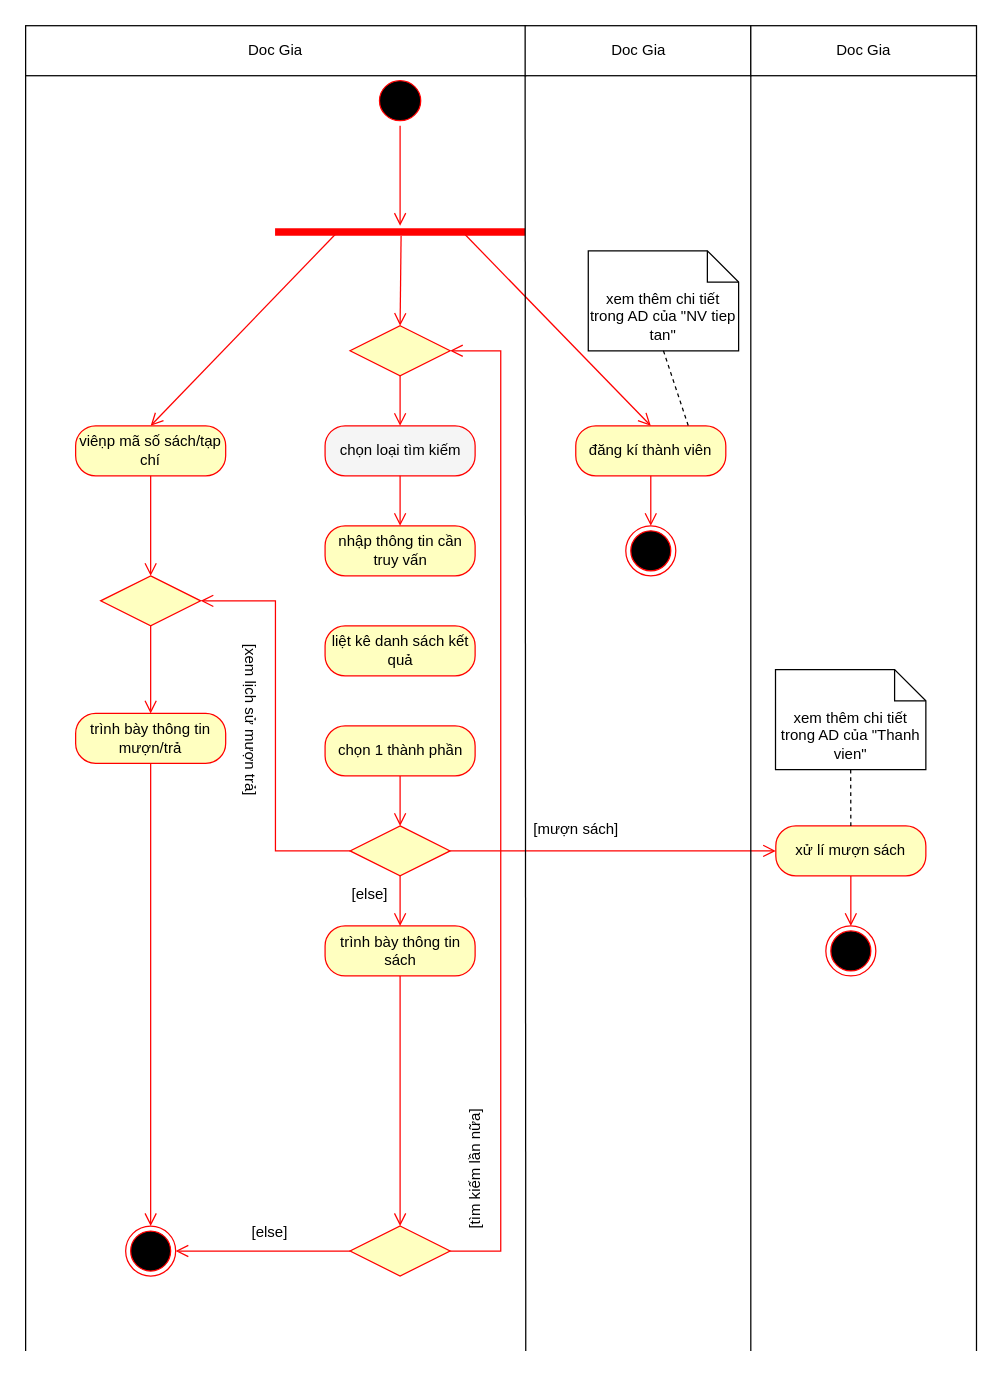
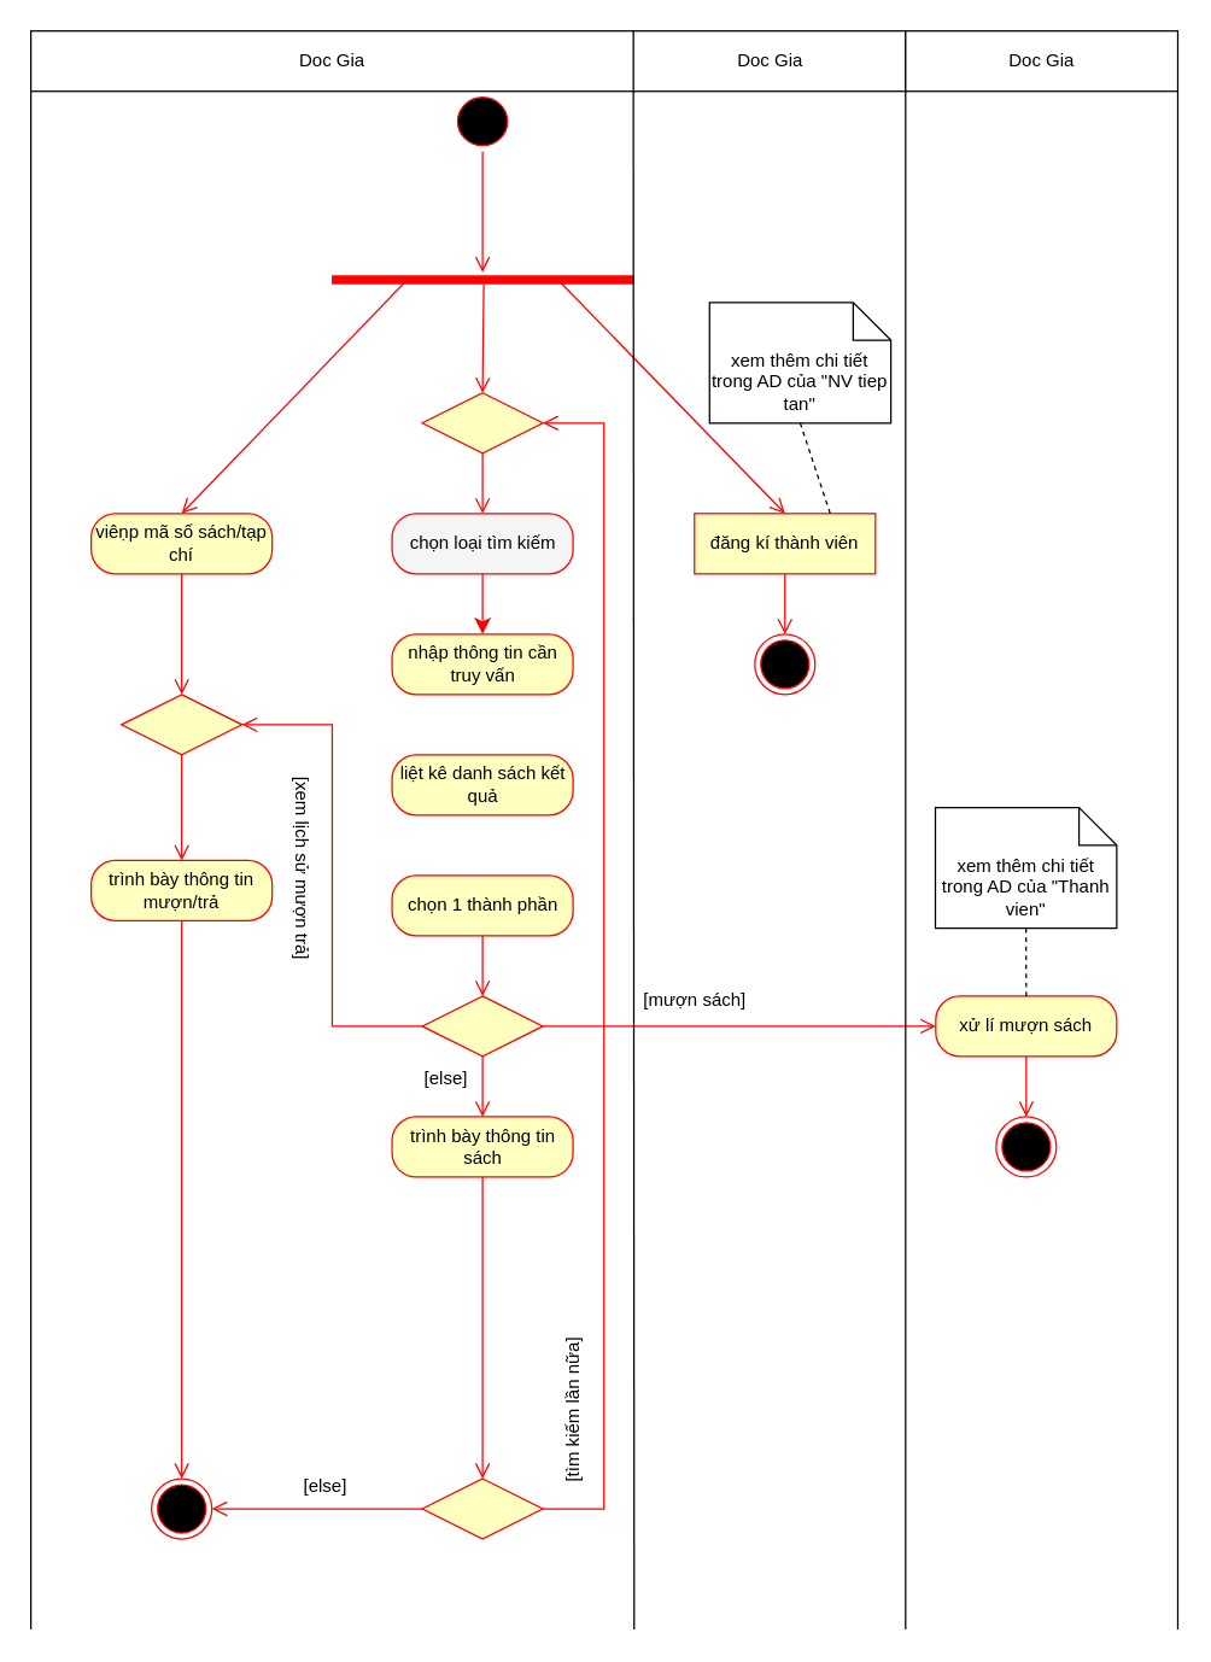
  <mxCell id="0" />
  <mxCell id="1" parent="0" />
  <mxCell id="2" value="" style="shape=line;html=1;strokeWidth=6;strokeColor=#ff0000;" vertex="1" parent="1"><mxGeometry x="219.5" y="180" width="200" height="10" as="geometry" /></mxCell>
  <mxCell id="3" value="" style="html=1;verticalAlign=bottom;endArrow=open;endSize=8;strokeColor=#ff0000;rounded=0;entryX=0.5;entryY=0;entryDx=0;entryDy=0;exitX=0.25;exitY=0.5;exitDx=0;exitDy=0;exitPerimeter=0;" edge="1" parent="1" source="2" target="6"><mxGeometry relative="1" as="geometry"><mxPoint x="300" y="240" as="targetPoint" /></mxGeometry></mxCell>
  <mxCell id="4" value="" style="ellipse;html=1;shape=startState;fillColor=#000000;strokeColor=#ff0000;" vertex="1" parent="1"><mxGeometry x="299" y="60" width="41" height="40" as="geometry" /></mxCell>
  <mxCell id="5" value="" style="edgeStyle=orthogonalEdgeStyle;html=1;verticalAlign=bottom;endArrow=open;endSize=8;strokeColor=#ff0000;rounded=0;" edge="1" parent="1" source="4" target="2"><mxGeometry relative="1" as="geometry"><mxPoint x="314" y="150" as="targetPoint" /></mxGeometry></mxCell>
  <mxCell id="6" value="viêṇp mã số sách/tạp chí" style="rounded=1;whiteSpace=wrap;html=1;arcSize=40;fontColor=#000000;fillColor=#ffffc0;strokeColor=#ff0000;" vertex="1" parent="1"><mxGeometry x="60" y="340" width="120" height="40" as="geometry" /></mxCell>
  <mxCell id="7" value="" style="edgeStyle=orthogonalEdgeStyle;html=1;verticalAlign=bottom;endArrow=open;endSize=8;strokeColor=#ff0000;rounded=0;entryX=0.5;entryY=0;entryDx=0;entryDy=0;" edge="1" parent="1" source="6" target="8"><mxGeometry relative="1" as="geometry"><mxPoint x="120" y="440" as="targetPoint" /></mxGeometry></mxCell>
  <mxCell id="8" value="" style="rhombus;whiteSpace=wrap;html=1;fontColor=#000000;fillColor=#ffffc0;strokeColor=#ff0000;" vertex="1" parent="1"><mxGeometry x="80" y="460" width="80" height="40" as="geometry" /></mxCell>
  <mxCell id="9" value="" style="edgeStyle=orthogonalEdgeStyle;html=1;align=left;verticalAlign=top;endArrow=open;endSize=8;strokeColor=#ff0000;rounded=0;entryX=0.5;entryY=0;entryDx=0;entryDy=0;" edge="1" parent="1" source="8" target="10"><mxGeometry x="-1" relative="1" as="geometry"><mxPoint x="120" y="560" as="targetPoint" /></mxGeometry></mxCell>
  <mxCell id="10" value="trình bày thông tin mượn/trả" style="rounded=1;whiteSpace=wrap;html=1;arcSize=40;fontColor=#000000;fillColor=#ffffc0;strokeColor=#ff0000;" vertex="1" parent="1"><mxGeometry x="60" y="570" width="120" height="40" as="geometry" /></mxCell>
  <mxCell id="11" value="" style="edgeStyle=orthogonalEdgeStyle;html=1;verticalAlign=bottom;endArrow=open;endSize=8;strokeColor=#ff0000;rounded=0;entryX=0.5;entryY=0;entryDx=0;entryDy=0;" edge="1" parent="1" source="10" target="12"><mxGeometry relative="1" as="geometry"><mxPoint x="120" y="670" as="targetPoint" /></mxGeometry></mxCell>
  <mxCell id="12" value="" style="ellipse;html=1;shape=endState;fillColor=#000000;strokeColor=#ff0000;" vertex="1" parent="1"><mxGeometry x="100" y="980" width="40" height="40" as="geometry" /></mxCell>
  <mxCell id="13" value="" style="html=1;verticalAlign=bottom;endArrow=open;endSize=8;strokeColor=#ff0000;rounded=0;entryX=0.5;entryY=0;entryDx=0;entryDy=0;exitX=0.504;exitY=0.797;exitDx=0;exitDy=0;exitPerimeter=0;" edge="1" parent="1" source="2" target="14"><mxGeometry relative="1" as="geometry"><mxPoint x="330" y="250" as="targetPoint" /><mxPoint x="350" y="210" as="sourcePoint" /></mxGeometry></mxCell>
  <mxCell id="14" value="" style="rhombus;whiteSpace=wrap;html=1;fontColor=#000000;fillColor=#ffffc0;strokeColor=#ff0000;" vertex="1" parent="1"><mxGeometry x="279.5" y="260" width="80" height="40" as="geometry" /></mxCell>
  <mxCell id="15" value="chọn loại tìm kiếm" style="rounded=1;whiteSpace=wrap;html=1;arcSize=40;fontColor=#000000;fillColor=#f5f5f5;strokeColor=#ff0000;" vertex="1" parent="1"><mxGeometry x="259.5" y="340" width="120" height="40" as="geometry" /></mxCell>
  <mxCell id="16" value="nhập thông tin cần truy vấn" style="rounded=1;whiteSpace=wrap;html=1;arcSize=40;fontColor=#000000;fillColor=#ffffc0;strokeColor=#ff0000;" vertex="1" parent="1"><mxGeometry x="259.5" y="420" width="120" height="40" as="geometry" /></mxCell>
  <mxCell id="17" value="liệt kê danh sách kết quả" style="rounded=1;whiteSpace=wrap;html=1;arcSize=40;fontColor=#000000;fillColor=#ffffc0;strokeColor=#ff0000;" vertex="1" parent="1"><mxGeometry x="259.5" y="500" width="120" height="40" as="geometry" /></mxCell>
  <mxCell id="18" value="chọn 1 thành phần" style="rounded=1;whiteSpace=wrap;html=1;arcSize=40;fontColor=#000000;fillColor=#ffffc0;strokeColor=#ff0000;" vertex="1" parent="1"><mxGeometry x="259.5" y="580" width="120" height="40" as="geometry" /></mxCell>
  <mxCell id="19" value="trình bày thông tin sách&lt;span style=&quot;color: rgba(0, 0, 0, 0); font-family: monospace; font-size: 0px; text-align: start; text-wrap-mode: nowrap;&quot;&gt;%3CmxGraphModel%3E%3Croot%3E%3CmxCell%20id%3D%220%22%2F%3E%3CmxCell%20id%3D%221%22%20parent%3D%220%22%2F%3E%3CmxCell%20id%3D%222%22%20value%3D%22li%C3%AA%CC%A3t%20k%C3%AA%20danh%20sa%CC%81ch%20k%C3%AA%CC%81t%20qua%CC%89%22%20style%3D%22rounded%3D1%3BwhiteSpace%3Dwrap%3Bhtml%3D1%3BarcSize%3D40%3BfontColor%3D%23000000%3BfillColor%3D%23ffffc0%3BstrokeColor%3D%23ff0000%3B%22%20vertex%3D%221%22%20parent%3D%221%22%3E%3CmxGeometry%20x%3D%22400%22%20y%3D%22500%22%20width%3D%22120%22%20height%3D%2240%22%20as%3D%22geometry%22%2F%3E%3C%2FmxCell%3E%3C%2Froot%3E%3C%2FmxGraphModel%3E&lt;/span&gt;" style="rounded=1;whiteSpace=wrap;html=1;arcSize=40;fontColor=#000000;fillColor=#ffffc0;strokeColor=#ff0000;" vertex="1" parent="1"><mxGeometry x="259.5" y="740" width="120" height="40" as="geometry" /></mxCell>
- <mxCell id="20" value="đăng kí thành viên" style="rounded=1;whiteSpace=wrap;html=1;arcSize=40;fontColor=#000000;fillColor=#ffffc0;strokeColor=#ff0000;" vertex="1" parent="1"><mxGeometry x="460" y="340" width="120" height="40" as="geometry" /></mxCell>
+ <mxCell id="20" value="đăng kí thành viên" style="whiteSpace=wrap;html=1;arcSize=40;fontColor=#000000;fillColor=#ffffc0;strokeColor=#ff0000;rounded=0;" vertex="1" parent="1"><mxGeometry x="460" y="340" width="120" height="40" as="geometry" /></mxCell>
  <mxCell id="21" value="xử lí mượn sách" style="rounded=1;whiteSpace=wrap;html=1;arcSize=40;fontColor=#000000;fillColor=#ffffc0;strokeColor=#ff0000;" vertex="1" parent="1"><mxGeometry x="620" y="660" width="120" height="40" as="geometry" /></mxCell>
  <mxCell id="22" value="" style="html=1;verticalAlign=bottom;endArrow=open;endSize=8;strokeColor=#ff0000;rounded=0;entryX=0.5;entryY=0;entryDx=0;entryDy=0;exitX=0.5;exitY=1;exitDx=0;exitDy=0;" edge="1" parent="1" source="14" target="15"><mxGeometry relative="1" as="geometry"><mxPoint x="460" y="310" as="targetPoint" /><mxPoint x="442" y="220" as="sourcePoint" /></mxGeometry></mxCell>
- <mxCell id="23" value="" style="html=1;verticalAlign=bottom;endArrow=open;endSize=8;strokeColor=#ff0000;rounded=0;entryX=0.5;entryY=0;entryDx=0;entryDy=0;exitX=0.5;exitY=1;exitDx=0;exitDy=0;" edge="1" parent="1" source="15" target="16"><mxGeometry relative="1" as="geometry"><mxPoint x="418" y="300" as="targetPoint" /><mxPoint x="400" y="210" as="sourcePoint" /></mxGeometry></mxCell>
+ <mxCell id="23" value="" style="html=1;verticalAlign=bottom;endArrow=classic;endSize=8;strokeColor=#ff0000;rounded=0;entryX=0.5;entryY=0;entryDx=0;entryDy=0;exitX=0.5;exitY=1;exitDx=0;exitDy=0;" edge="1" parent="1" source="15" target="16"><mxGeometry relative="1" as="geometry"><mxPoint x="418" y="300" as="targetPoint" /><mxPoint x="400" y="210" as="sourcePoint" /></mxGeometry></mxCell>
  <mxCell id="24" value="" style="rhombus;whiteSpace=wrap;html=1;fontColor=#000000;fillColor=#ffffc0;strokeColor=#ff0000;" vertex="1" parent="1"><mxGeometry x="279.5" y="660" width="80" height="40" as="geometry" /></mxCell>
  <mxCell id="25" value="" style="html=1;verticalAlign=bottom;endArrow=open;endSize=8;strokeColor=#ff0000;rounded=0;entryX=0.5;entryY=0;entryDx=0;entryDy=0;exitX=0.5;exitY=1;exitDx=0;exitDy=0;" edge="1" parent="1" source="18" target="24"><mxGeometry relative="1" as="geometry"><mxPoint x="480" y="645" as="targetPoint" /><mxPoint x="490" y="600" as="sourcePoint" /></mxGeometry></mxCell>
  <mxCell id="26" value="" style="html=1;verticalAlign=bottom;endArrow=open;endSize=8;strokeColor=#ff0000;rounded=0;entryX=0.5;entryY=0;entryDx=0;entryDy=0;exitX=0.5;exitY=1;exitDx=0;exitDy=0;" edge="1" parent="1" source="24" target="19"><mxGeometry relative="1" as="geometry"><mxPoint x="460" y="735" as="targetPoint" /><mxPoint x="470" y="690" as="sourcePoint" /></mxGeometry></mxCell>
  <mxCell id="27" value="" style="rhombus;whiteSpace=wrap;html=1;fontColor=#000000;fillColor=#ffffc0;strokeColor=#ff0000;" vertex="1" parent="1"><mxGeometry x="279.5" y="980" width="80" height="40" as="geometry" /></mxCell>
  <mxCell id="28" value="" style="html=1;verticalAlign=bottom;endArrow=open;endSize=8;strokeColor=#ff0000;rounded=0;entryX=0.5;entryY=0;entryDx=0;entryDy=0;exitX=0.5;exitY=1;exitDx=0;exitDy=0;" edge="1" parent="1" source="19" target="27"><mxGeometry relative="1" as="geometry"><mxPoint x="420" y="840" as="targetPoint" /><mxPoint x="410" y="760" as="sourcePoint" /></mxGeometry></mxCell>
  <mxCell id="29" value="" style="html=1;verticalAlign=bottom;endArrow=open;endSize=8;strokeColor=#ff0000;rounded=0;entryX=1;entryY=0.5;entryDx=0;entryDy=0;exitX=0;exitY=0.5;exitDx=0;exitDy=0;" edge="1" parent="1" source="27" target="12"><mxGeometry relative="1" as="geometry"><mxPoint x="310" y="1010" as="targetPoint" /><mxPoint x="300" y="930" as="sourcePoint" /></mxGeometry></mxCell>
  <mxCell id="30" value="" style="html=1;verticalAlign=bottom;endArrow=open;endSize=8;strokeColor=#ff0000;rounded=0;entryX=0.5;entryY=0;entryDx=0;entryDy=0;exitX=0.75;exitY=0.5;exitDx=0;exitDy=0;exitPerimeter=0;" edge="1" parent="1" source="2" target="20"><mxGeometry relative="1" as="geometry"><mxPoint x="408" y="320" as="targetPoint" /><mxPoint x="370" y="220" as="sourcePoint" /></mxGeometry></mxCell>
  <mxCell id="31" value="" style="ellipse;html=1;shape=endState;fillColor=#000000;strokeColor=#ff0000;" vertex="1" parent="1"><mxGeometry x="500" y="420" width="40" height="40" as="geometry" /></mxCell>
  <mxCell id="32" value="" style="html=1;verticalAlign=bottom;endArrow=open;endSize=8;strokeColor=#ff0000;rounded=0;entryX=0.5;entryY=0;entryDx=0;entryDy=0;exitX=0.5;exitY=1;exitDx=0;exitDy=0;" edge="1" parent="1" source="20" target="31"><mxGeometry relative="1" as="geometry"><mxPoint x="391" y="440" as="targetPoint" /><mxPoint x="370" y="390" as="sourcePoint" /></mxGeometry></mxCell>
  <mxCell id="33" value="" style="ellipse;html=1;shape=endState;fillColor=#000000;strokeColor=#ff0000;" vertex="1" parent="1"><mxGeometry x="660" y="740" width="40" height="40" as="geometry" /></mxCell>
  <mxCell id="34" value="" style="html=1;verticalAlign=bottom;endArrow=open;endSize=8;strokeColor=#ff0000;rounded=0;entryX=0.5;entryY=0;entryDx=0;entryDy=0;exitX=0.5;exitY=1;exitDx=0;exitDy=0;" edge="1" parent="1" source="21" target="33"><mxGeometry relative="1" as="geometry"><mxPoint x="590" y="760" as="targetPoint" /><mxPoint x="590" y="720" as="sourcePoint" /></mxGeometry></mxCell>
  <mxCell id="35" value="" style="html=1;verticalAlign=bottom;endArrow=open;endSize=8;strokeColor=#ff0000;rounded=0;entryX=1;entryY=0.5;entryDx=0;entryDy=0;exitX=0;exitY=0.5;exitDx=0;exitDy=0;edgeStyle=orthogonalEdgeStyle;" edge="1" parent="1" source="24" target="8"><mxGeometry relative="1" as="geometry"><mxPoint x="310" y="670" as="targetPoint" /><mxPoint x="310" y="630" as="sourcePoint" /></mxGeometry></mxCell>
  <mxCell id="36" value="" style="html=1;verticalAlign=bottom;endArrow=open;endSize=8;strokeColor=#ff0000;rounded=0;entryX=1;entryY=0.5;entryDx=0;entryDy=0;exitX=1;exitY=0.5;exitDx=0;exitDy=0;edgeStyle=orthogonalEdgeStyle;" edge="1" parent="1" source="27" target="14"><mxGeometry relative="1" as="geometry"><mxPoint x="360" y="1070" as="targetPoint" /><mxPoint x="450" y="970" as="sourcePoint" /><Array as="points"><mxPoint x="400" y="1000" /><mxPoint x="400" y="280" /></Array></mxGeometry></mxCell>
  <mxCell id="37" value="" style="html=1;verticalAlign=bottom;endArrow=open;endSize=8;strokeColor=#ff0000;rounded=0;entryX=0;entryY=0.5;entryDx=0;entryDy=0;exitX=1;exitY=0.5;exitDx=0;exitDy=0;" edge="1" parent="1" source="24" target="21"><mxGeometry relative="1" as="geometry"><mxPoint x="380" y="740" as="targetPoint" /><mxPoint x="380" y="700" as="sourcePoint" /></mxGeometry></mxCell>
  <mxCell id="38" value="Doc Gia" style="rounded=0;whiteSpace=wrap;html=1;" vertex="1" parent="1"><mxGeometry x="20" y="20" width="400" height="40" as="geometry" /></mxCell>
  <mxCell id="39" value="Doc Gia" style="rounded=0;whiteSpace=wrap;html=1;" vertex="1" parent="1"><mxGeometry x="419.5" y="20" width="180.5" height="40" as="geometry" /></mxCell>
  <mxCell id="40" value="Doc Gia" style="rounded=0;whiteSpace=wrap;html=1;" vertex="1" parent="1"><mxGeometry x="600" y="20" width="180.5" height="40" as="geometry" /></mxCell>
  <mxCell id="41" value="" style="endArrow=none;html=1;rounded=0;entryX=0;entryY=1;entryDx=0;entryDy=0;" edge="1" parent="1" target="39"><mxGeometry width="50" height="50" relative="1" as="geometry"><mxPoint x="420" y="1080" as="sourcePoint" /><mxPoint x="260" y="330" as="targetPoint" /></mxGeometry></mxCell>
  <mxCell id="42" value="" style="endArrow=none;html=1;rounded=0;entryX=0;entryY=1;entryDx=0;entryDy=0;" edge="1" parent="1"><mxGeometry width="50" height="50" relative="1" as="geometry"><mxPoint x="600" y="1080" as="sourcePoint" /><mxPoint x="600" y="60" as="targetPoint" /></mxGeometry></mxCell>
  <mxCell id="43" value="" style="endArrow=none;html=1;rounded=0;entryX=0;entryY=1;entryDx=0;entryDy=0;" edge="1" parent="1"><mxGeometry width="50" height="50" relative="1" as="geometry"><mxPoint x="20" y="1080" as="sourcePoint" /><mxPoint x="20" y="60" as="targetPoint" /></mxGeometry></mxCell>
  <mxCell id="44" value="" style="endArrow=none;html=1;rounded=0;entryX=0;entryY=1;entryDx=0;entryDy=0;" edge="1" parent="1"><mxGeometry width="50" height="50" relative="1" as="geometry"><mxPoint x="780.5" y="1080" as="sourcePoint" /><mxPoint x="780.5" y="60" as="targetPoint" /></mxGeometry></mxCell>
  <mxCell id="45" value="[else]" style="text;html=1;align=center;verticalAlign=middle;resizable=0;points=[];autosize=1;strokeColor=none;fillColor=none;" vertex="1" parent="1"><mxGeometry x="190" y="970" width="50" height="30" as="geometry" /></mxCell>
  <mxCell id="46" value="[else]" style="text;html=1;align=center;verticalAlign=middle;resizable=0;points=[];autosize=1;strokeColor=none;fillColor=none;" vertex="1" parent="1"><mxGeometry x="270" y="700" width="50" height="30" as="geometry" /></mxCell>
  <mxCell id="47" value="[tìm kiếm lần nữa]" style="text;html=1;align=center;verticalAlign=middle;resizable=0;points=[];autosize=1;strokeColor=none;fillColor=none;rotation=-90;" vertex="1" parent="1"><mxGeometry x="320" y="920" width="120" height="30" as="geometry" /></mxCell>
  <mxCell id="48" value="[xem lịch sử mượn trả]" style="text;html=1;align=center;verticalAlign=middle;resizable=0;points=[];autosize=1;strokeColor=none;fillColor=none;rotation=90;" vertex="1" parent="1"><mxGeometry x="130" y="560" width="140" height="30" as="geometry" /></mxCell>
  <mxCell id="49" value="[mượn sách]" style="text;html=1;align=center;verticalAlign=middle;resizable=0;points=[];autosize=1;strokeColor=none;fillColor=none;" vertex="1" parent="1"><mxGeometry x="415" y="648" width="90" height="30" as="geometry" /></mxCell>
  <mxCell id="50" value="xem thêm chi tiết trong AD của &quot;NV tiep tan&quot;" style="shape=note2;boundedLbl=1;whiteSpace=wrap;html=1;size=25;verticalAlign=top;align=center;" vertex="1" parent="1"><mxGeometry x="470" y="200" width="120.25" height="80" as="geometry" /></mxCell>
  <mxCell id="51" value="" style="endArrow=none;dashed=1;html=1;rounded=0;entryX=0.75;entryY=0;entryDx=0;entryDy=0;exitX=0.5;exitY=1;exitDx=0;exitDy=0;exitPerimeter=0;" edge="1" parent="1" source="50" target="20"><mxGeometry width="50" height="50" relative="1" as="geometry"><mxPoint x="440" y="470" as="sourcePoint" /><mxPoint x="490" y="420" as="targetPoint" /></mxGeometry></mxCell>
  <mxCell id="52" value="xem thêm chi tiết trong AD của &quot;Thanh vien&quot;" style="shape=note2;boundedLbl=1;whiteSpace=wrap;html=1;size=25;verticalAlign=top;align=center;" vertex="1" parent="1"><mxGeometry x="619.75" y="535" width="120.25" height="80" as="geometry" /></mxCell>
  <mxCell id="53" value="" style="endArrow=none;dashed=1;html=1;rounded=0;entryX=0.5;entryY=0;entryDx=0;entryDy=0;exitX=0.5;exitY=1;exitDx=0;exitDy=0;exitPerimeter=0;" edge="1" parent="1" source="52" target="21"><mxGeometry width="50" height="50" relative="1" as="geometry"><mxPoint x="750" y="633" as="sourcePoint" /><mxPoint x="770" y="693" as="targetPoint" /></mxGeometry></mxCell>
